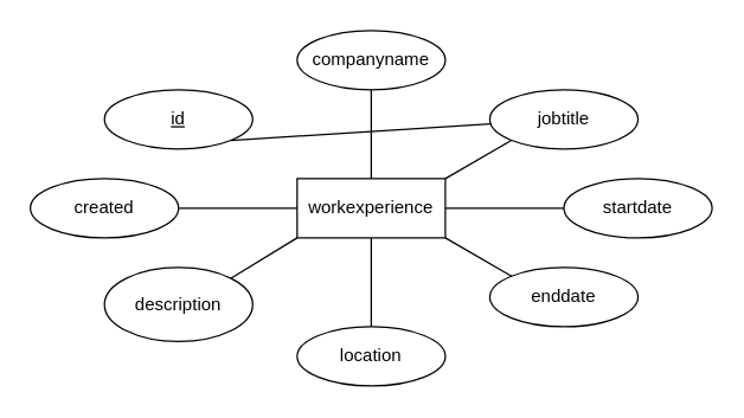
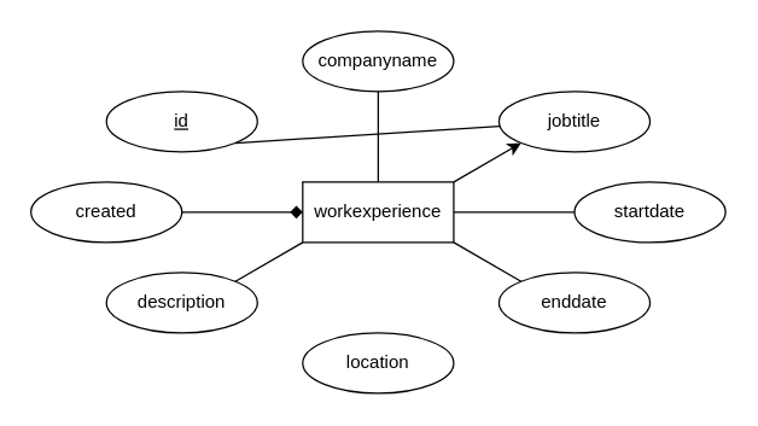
  <mxCell id="0" />
  <mxCell id="1" parent="0" />
  <mxCell id="2" value="workexperience" style="whiteSpace=wrap;html=1;align=center;" vertex="1" parent="1"><mxGeometry x="200" y="120" width="100" height="40" as="geometry" /></mxCell>
  <mxCell id="3" value="id" style="ellipse;whiteSpace=wrap;html=1;align=center;fontStyle=4;" vertex="1" parent="1"><mxGeometry x="70" y="60" width="100" height="40" as="geometry" /></mxCell>
  <mxCell id="4" value="location" style="ellipse;whiteSpace=wrap;html=1;align=center;" vertex="1" parent="1"><mxGeometry x="200" y="220" width="100" height="40" as="geometry" /></mxCell>
  <mxCell id="5" value="startdate" style="ellipse;whiteSpace=wrap;html=1;align=center;" vertex="1" parent="1"><mxGeometry x="380" y="120" width="100" height="40" as="geometry" /></mxCell>
  <mxCell id="6" value="enddate" style="ellipse;whiteSpace=wrap;html=1;align=center;" vertex="1" parent="1"><mxGeometry x="330" y="180" width="100" height="40" as="geometry" /></mxCell>
  <mxCell id="7" value="created" style="ellipse;whiteSpace=wrap;html=1;align=center;" vertex="1" parent="1"><mxGeometry x="20" y="120" width="100" height="40" as="geometry" /></mxCell>
  <mxCell id="8" value="companyname" style="ellipse;whiteSpace=wrap;html=1;align=center;" vertex="1" parent="1"><mxGeometry x="200" y="20" width="100" height="40" as="geometry" /></mxCell>
  <mxCell id="9" value="jobtitle" style="ellipse;whiteSpace=wrap;html=1;align=center;" vertex="1" parent="1"><mxGeometry x="330" y="60" width="100" height="40" as="geometry" /></mxCell>
- <mxCell id="10" value="description" style="ellipse;whiteSpace=wrap;html=1;align=center;" vertex="1" parent="1"><mxGeometry x="70" y="180" width="100" height="50" as="geometry" /></mxCell>
+ <mxCell id="10" value="description" style="ellipse;whiteSpace=wrap;html=1;align=center;" vertex="1" parent="1"><mxGeometry x="70" y="180" width="100" height="40" as="geometry" /></mxCell>
  <mxCell id="11" value="" style="endArrow=none;html=1;rounded=0;exitX=0.5;exitY=1;exitDx=0;exitDy=0;entryX=0.5;entryY=0;entryDx=0;entryDy=0;" edge="1" parent="1" source="8" target="2"><mxGeometry relative="1" as="geometry"><mxPoint x="270" y="180" as="sourcePoint" /><mxPoint x="430" y="180" as="targetPoint" /></mxGeometry></mxCell>
- <mxCell id="12" value="" style="endArrow=none;html=1;rounded=0;exitX=0.5;exitY=1;exitDx=0;exitDy=0;entryX=0.5;entryY=0;entryDx=0;entryDy=0;" edge="1" parent="1" source="2" target="4"><mxGeometry relative="1" as="geometry"><mxPoint x="270" y="180" as="sourcePoint" /><mxPoint x="430" y="180" as="targetPoint" /></mxGeometry></mxCell>
- <mxCell id="13" value="" style="endArrow=none;html=1;rounded=0;exitX=1;exitY=0.5;exitDx=0;exitDy=0;entryX=0;entryY=0.5;entryDx=0;entryDy=0;" edge="1" parent="1" source="7" target="2"><mxGeometry relative="1" as="geometry"><mxPoint x="270" y="180" as="sourcePoint" /><mxPoint x="430" y="180" as="targetPoint" /></mxGeometry></mxCell>
+ <mxCell id="13" value="" style="endArrow=diamond;html=1;rounded=0;exitX=1;exitY=0.5;exitDx=0;exitDy=0;entryX=0;entryY=0.5;entryDx=0;entryDy=0;" edge="1" parent="1" source="7" target="2"><mxGeometry relative="1" as="geometry"><mxPoint x="270" y="180" as="sourcePoint" /><mxPoint x="430" y="180" as="targetPoint" /></mxGeometry></mxCell>
  <mxCell id="14" value="" style="endArrow=none;html=1;rounded=0;exitX=1;exitY=0.5;exitDx=0;exitDy=0;entryX=0;entryY=0.5;entryDx=0;entryDy=0;" edge="1" parent="1" source="2" target="5"><mxGeometry relative="1" as="geometry"><mxPoint x="270" y="180" as="sourcePoint" /><mxPoint x="430" y="180" as="targetPoint" /></mxGeometry></mxCell>
  <mxCell id="15" value="" style="endArrow=none;html=1;rounded=0;exitX=1;exitY=1;exitDx=0;exitDy=0;" edge="1" parent="1" source="3" target="9"><mxGeometry relative="1" as="geometry"><mxPoint x="270" y="180" as="sourcePoint" /><mxPoint x="430" y="180" as="targetPoint" /></mxGeometry></mxCell>
- <mxCell id="16" value="" style="endArrow=none;html=1;rounded=0;entryX=0;entryY=1;entryDx=0;entryDy=0;exitX=1;exitY=0;exitDx=0;exitDy=0;" edge="1" parent="1" source="2" target="9"><mxGeometry relative="1" as="geometry"><mxPoint x="270" y="180" as="sourcePoint" /><mxPoint x="430" y="180" as="targetPoint" /></mxGeometry></mxCell>
+ <mxCell id="16" value="" style="endArrow=classic;html=1;rounded=0;entryX=0;entryY=1;entryDx=0;entryDy=0;exitX=1;exitY=0;exitDx=0;exitDy=0;" edge="1" parent="1" source="2" target="9"><mxGeometry relative="1" as="geometry"><mxPoint x="270" y="180" as="sourcePoint" /><mxPoint x="430" y="180" as="targetPoint" /></mxGeometry></mxCell>
  <mxCell id="17" value="" style="endArrow=none;html=1;rounded=0;exitX=1;exitY=1;exitDx=0;exitDy=0;entryX=0;entryY=0;entryDx=0;entryDy=0;" edge="1" parent="1" source="2" target="6"><mxGeometry relative="1" as="geometry"><mxPoint x="270" y="180" as="sourcePoint" /><mxPoint x="430" y="180" as="targetPoint" /></mxGeometry></mxCell>
  <mxCell id="18" value="" style="endArrow=none;html=1;rounded=0;entryX=0;entryY=1;entryDx=0;entryDy=0;exitX=1;exitY=0;exitDx=0;exitDy=0;" edge="1" parent="1" source="10" target="2"><mxGeometry relative="1" as="geometry"><mxPoint x="270" y="180" as="sourcePoint" /><mxPoint x="430" y="180" as="targetPoint" /></mxGeometry></mxCell>
